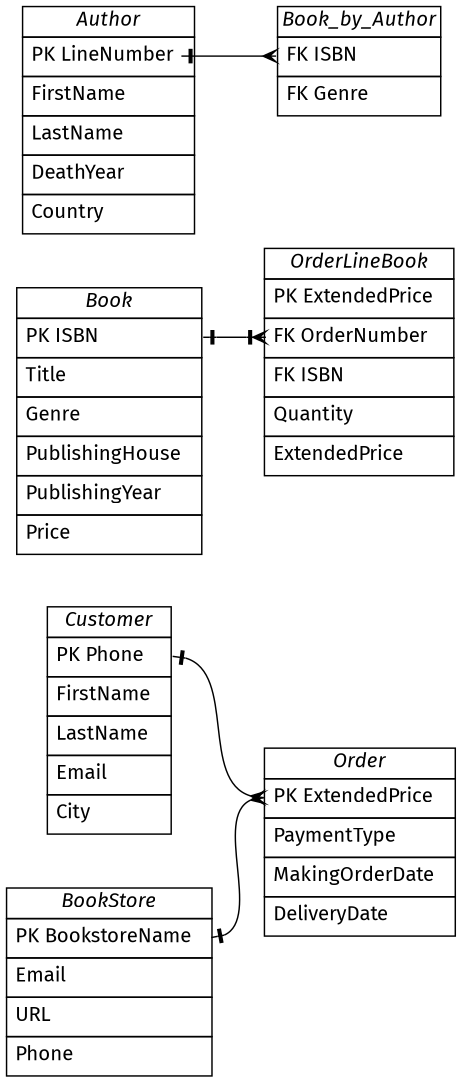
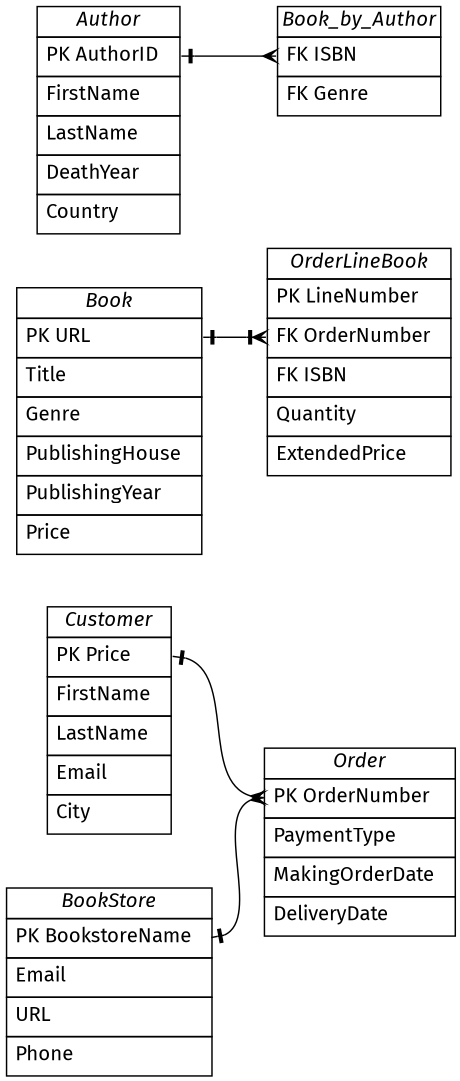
  digraph {
    concentrate=true
    fontname="Fira Sans"
    nodesep=0.5
    rankdir=LR
    splines=spline
    node [fontname="Fira Sans" shape=plain]
    edge [arrowhead=ocrow arrowsize=0.9 arrowtail=noneotee dir=both fontname="Fira Sans" fontsize=12 headport=OrderNumber labelangle=32 labeldistance=1.8 penwidth=1.0]
-   n1 [label=<         <table border="0" cellborder="1" cellspacing="0" >         <tr><td><i>Customer</i></td></tr>         <tr><td port="Phone" align="left" cellpadding="5">PK Phone <font color="grey60"> </font></td></tr>         <tr><td port="FirstName" align="left" cellpadding="5">FirstName <font color="grey60"> </font></td></tr>         <tr><td port="LastName" align="left" cellpadding="5">LastName <font color="grey60"> </font></td></tr>         <tr><td port="Email" align="left" cellpadding="5">Email <font color="grey60"> </font></td></tr>         <tr><td port="City" align="left" cellpadding="5">City <font color="grey60"> </font></td></tr>     </table>>]
-   n2 [label=<         <table border="0" cellborder="1" cellspacing="0" >         <tr><td><i>Order</i></td></tr>         <tr><td port="OrderNumber" align="left" cellpadding="5">PK ExtendedPrice <font color="grey60"> </font></td></tr>         <tr><td port="PaymentType" align="left" cellpadding="5">PaymentType <font color="grey60"> </font></td></tr>         <tr><td port="MakingOrderDate" align="left" cellpadding="5">MakingOrderDate <font color="grey60"> </font></td></tr>         <tr><td port="DeliveryDate" align="left" cellpadding="5">DeliveryDate <font color="grey60"> </font></td></tr>     </table>>]
+   n1 [label=<         <table border="0" cellborder="1" cellspacing="0" >         <tr><td><i>Customer</i></td></tr>         <tr><td port="Phone" align="left" cellpadding="5">PK Price <font color="grey60"> </font></td></tr>         <tr><td port="FirstName" align="left" cellpadding="5">FirstName <font color="grey60"> </font></td></tr>         <tr><td port="LastName" align="left" cellpadding="5">LastName <font color="grey60"> </font></td></tr>         <tr><td port="Email" align="left" cellpadding="5">Email <font color="grey60"> </font></td></tr>         <tr><td port="City" align="left" cellpadding="5">City <font color="grey60"> </font></td></tr>     </table>>]
+   n2 [label=<         <table border="0" cellborder="1" cellspacing="0" >         <tr><td><i>Order</i></td></tr>         <tr><td port="OrderNumber" align="left" cellpadding="5">PK OrderNumber <font color="grey60"> </font></td></tr>         <tr><td port="PaymentType" align="left" cellpadding="5">PaymentType <font color="grey60"> </font></td></tr>         <tr><td port="MakingOrderDate" align="left" cellpadding="5">MakingOrderDate <font color="grey60"> </font></td></tr>         <tr><td port="DeliveryDate" align="left" cellpadding="5">DeliveryDate <font color="grey60"> </font></td></tr>     </table>>]
    n3 [label=<         <table border="0" cellborder="1" cellspacing="0" >         <tr><td><i>BookStore</i></td></tr>         <tr><td port="BookstoreName" align="left" cellpadding="5">PK BookstoreName <font color="grey60"> </font></td></tr>         <tr><td port="Email" align="left" cellpadding="5">Email <font color="grey60"> </font></td></tr>         <tr><td port="URL" align="left" cellpadding="5">URL <font color="grey60"> </font></td></tr>         <tr><td port="Phone" align="left" cellpadding="5">Phone <font color="grey60"> </font></td></tr>     </table>>]
-   n4 [label=<         <table border="0" cellborder="1" cellspacing="0" >         <tr><td><i>OrderLineBook</i></td></tr>         <tr><td port="LineNumber" align="left" cellpadding="5">PK ExtendedPrice <font color="grey60"> </font></td></tr>         <tr><td port="OrderNumber" align="left" cellpadding="5">FK OrderNumber <font color="grey60"> </font></td></tr>         <tr><td port="ISBN" align="left" cellpadding="5">FK ISBN <font color="grey60"> </font></td></tr>         <tr><td port="Quantity" align="left" cellpadding="5">Quantity <font color="grey60"> </font></td></tr>         <tr><td port="ExtendedPrice" align="left" cellpadding="5">ExtendedPrice <font color="grey60"> </font></td></tr>     </table>>]
-   n5 [label=<         <table border="0" cellborder="1" cellspacing="0" >         <tr><td><i>Book</i></td></tr>         <tr><td port="ISBN" align="left" cellpadding="5">PK ISBN <font color="grey60"> </font></td></tr>         <tr><td port="Title" align="left" cellpadding="5">Title <font color="grey60"> </font></td></tr>         <tr><td port="Genre" align="left" cellpadding="5">Genre <font color="grey60"> </font></td></tr>         <tr><td port="PublishingHouse" align="left" cellpadding="5">PublishingHouse <font color="grey60"> </font></td></tr>         <tr><td port="PublishingYear" align="left" cellpadding="5">PublishingYear <font color="grey60"> </font></td></tr>         <tr><td port="Price" align="left" cellpadding="5">Price <font color="grey60"> </font></td></tr>     </table>>]
+   n4 [label=<         <table border="0" cellborder="1" cellspacing="0" >         <tr><td><i>OrderLineBook</i></td></tr>         <tr><td port="LineNumber" align="left" cellpadding="5">PK LineNumber <font color="grey60"> </font></td></tr>         <tr><td port="OrderNumber" align="left" cellpadding="5">FK OrderNumber <font color="grey60"> </font></td></tr>         <tr><td port="ISBN" align="left" cellpadding="5">FK ISBN <font color="grey60"> </font></td></tr>         <tr><td port="Quantity" align="left" cellpadding="5">Quantity <font color="grey60"> </font></td></tr>         <tr><td port="ExtendedPrice" align="left" cellpadding="5">ExtendedPrice <font color="grey60"> </font></td></tr>     </table>>]
+   n5 [label=<         <table border="0" cellborder="1" cellspacing="0" >         <tr><td><i>Book</i></td></tr>         <tr><td port="ISBN" align="left" cellpadding="5">PK URL <font color="grey60"> </font></td></tr>         <tr><td port="Title" align="left" cellpadding="5">Title <font color="grey60"> </font></td></tr>         <tr><td port="Genre" align="left" cellpadding="5">Genre <font color="grey60"> </font></td></tr>         <tr><td port="PublishingHouse" align="left" cellpadding="5">PublishingHouse <font color="grey60"> </font></td></tr>         <tr><td port="PublishingYear" align="left" cellpadding="5">PublishingYear <font color="grey60"> </font></td></tr>         <tr><td port="Price" align="left" cellpadding="5">Price <font color="grey60"> </font></td></tr>     </table>>]
    n6 [label=<         <table border="0" cellborder="1" cellspacing="0" >         <tr><td><i>Book_by_Author</i></td></tr>         <tr><td port="ISBN" align="left" cellpadding="5">FK ISBN <font color="grey60"> </font></td></tr>         <tr><td port="AuthorID" align="left" cellpadding="5">FK Genre <font color="grey60"> </font></td></tr>     </table>>]
-   n7 [label=<         <table border="0" cellborder="1" cellspacing="0" >         <tr><td><i>Author</i></td></tr>         <tr><td port="AuthorID" align="left" cellpadding="5">PK LineNumber <font color="grey60"> </font></td></tr>         <tr><td port="FirstName" align="left" cellpadding="5">FirstName <font color="grey60"> </font></td></tr>         <tr><td port="LastName" align="left" cellpadding="5">LastName <font color="grey60"> </font></td></tr>         <tr><td port="DeathYear" align="left" cellpadding="5">DeathYear <font color="grey60"> </font></td></tr>         <tr><td port="Country" align="left" cellpadding="5">Country <font color="grey60"> </font></td></tr>     </table>>]
+   n7 [label=<         <table border="0" cellborder="1" cellspacing="0" >         <tr><td><i>Author</i></td></tr>         <tr><td port="AuthorID" align="left" cellpadding="5">PK AuthorID <font color="grey60"> </font></td></tr>         <tr><td port="FirstName" align="left" cellpadding="5">FirstName <font color="grey60"> </font></td></tr>         <tr><td port="LastName" align="left" cellpadding="5">LastName <font color="grey60"> </font></td></tr>         <tr><td port="DeathYear" align="left" cellpadding="5">DeathYear <font color="grey60"> </font></td></tr>         <tr><td port="Country" align="left" cellpadding="5">Country <font color="grey60"> </font></td></tr>     </table>>]
    n1 -> n2 [tailport=Phone]
    n3 -> n2 [tailport=BookstoreName]
    n5 -> n4 [arrowhead=ocrowtee tailport=ISBN]
    n7 -> n6 [headport=ISBN tailport=AuthorID]
  }
